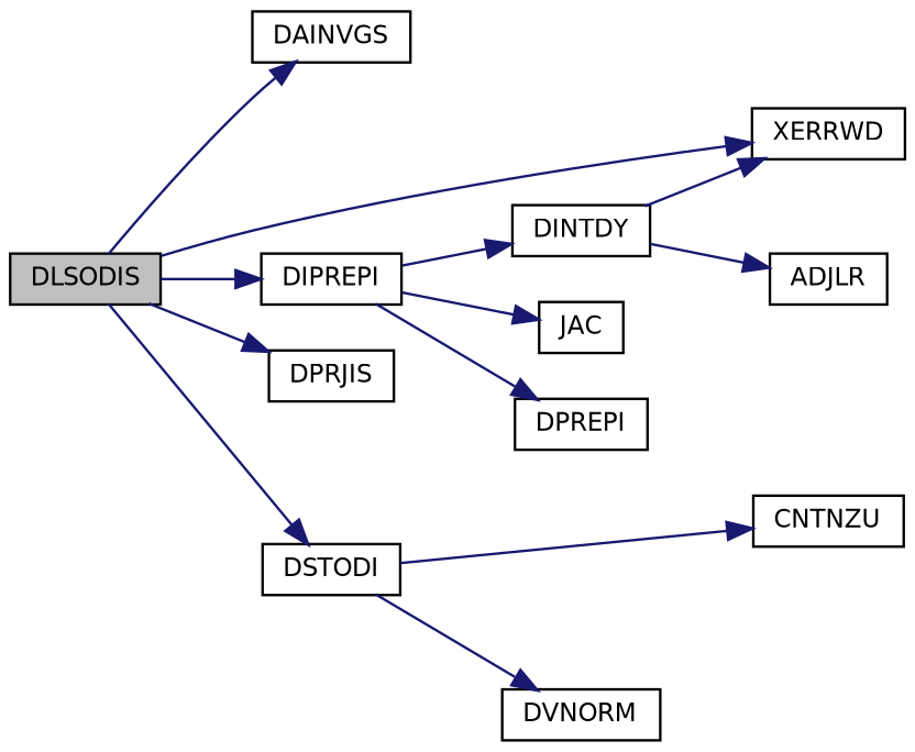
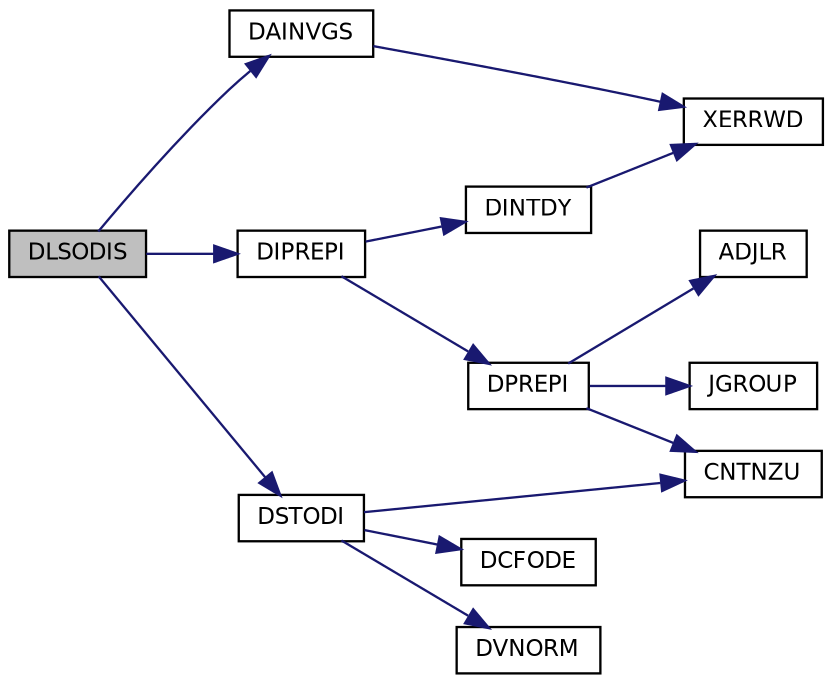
  digraph {
    rankdir=LR
    node [color=black fillcolor=white fontname=Helvetica fontsize=10 shape=record style=filled]
    edge [color=midnightblue fontname=Helvetica fontsize=10 labelfontname=Helvetica labelfontsize=10 style=solid]
    n1 [fillcolor=grey75 fontcolor=black height=0.2 label=DLSODIS width=0.4]
    n2 [height=0.2 label=DAINVGS width=0.4]
    n3 [height=0.2 label=XERRWD width=0.4]
    n4 [height=0.2 label=DIPREPI width=0.4]
-   n5 [height=0.2 label=DPRJIS width=0.4]
    n6 [height=0.2 label=DSTODI width=0.4]
    n7 [height=0.2 label=DINTDY width=0.4]
-   n8 [height=0.2 label=JAC width=0.4]
    n9 [height=0.2 label=DPREPI width=0.4]
    n10 [height=0.2 label=CNTNZU width=0.4]
+   n11 [height=0.2 label=DCFODE width=0.4]
    n12 [height=0.2 label=DVNORM width=0.4]
    n13 [height=0.2 label=ADJLR width=0.4]
+   n14 [height=0.2 label=JGROUP width=0.4]
    n1 -> n2
-   n1 -> n3
+   n2 -> n3
    n1 -> n4
-   n1 -> n5
    n1 -> n6
    n4 -> n7
-   n4 -> n8
    n4 -> n9
    n6 -> n10
+   n6 -> n11
    n6 -> n12
    n7 -> n3
-   n7 -> n13
+   n9 -> n10
+   n9 -> n13
+   n9 -> n14
  }
